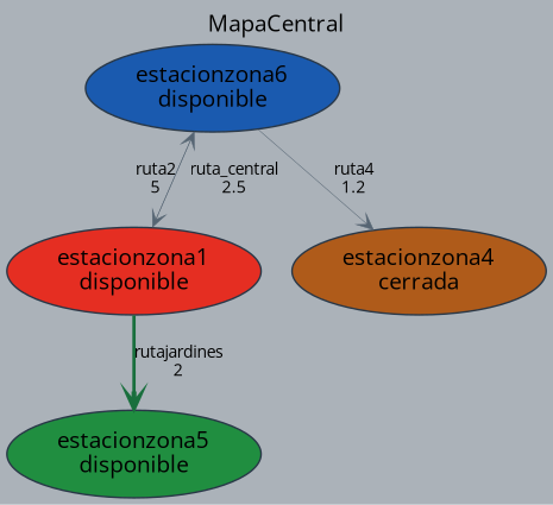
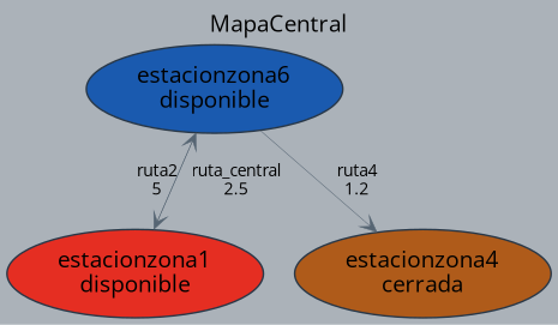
  digraph {
    bgcolor="#abb2b9"
    fontname="Open Sans"
    label=MapaCentral
    labelloc=t
    rankdir=TB
    splines=false
    node [color="#283747" fontname="Open Sans" shape=ellipse style=filled]
    edge [arrowhead=vee color="#566573" fontname="Open Sans" fontsize=10 penwidth=0.35]
    n1 [fillcolor="#1A5AAF" label="estacionzona6\ndisponible"]
    n2 [fillcolor="#E52E22" label="estacionzona1\ndisponible"]
    n3 [fillcolor="#AF5B1A" label="estacionzona4\ncerrada"]
-   n4 [fillcolor="#208E40" label="estacionzona5\ndisponible"]
    n1 -> n2 [label="ruta2\n5"]
    n1 -> n3 [label="ruta4\n1.2"]
    n2 -> n1 [label="ruta_central\n2.5"]
-   n2 -> n4 [color="#196f3d" label="rutajardines\n2" penwidth=2]
  }
